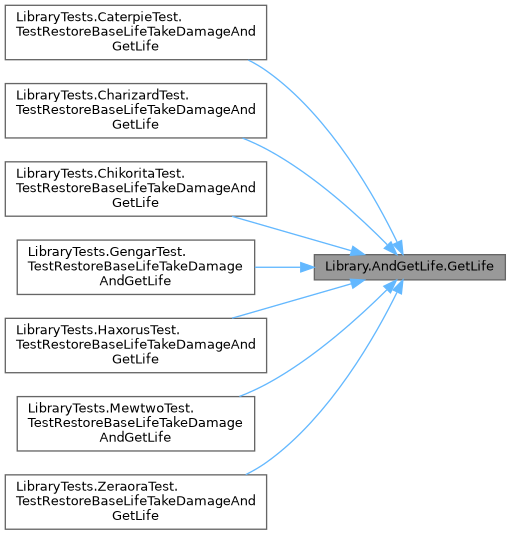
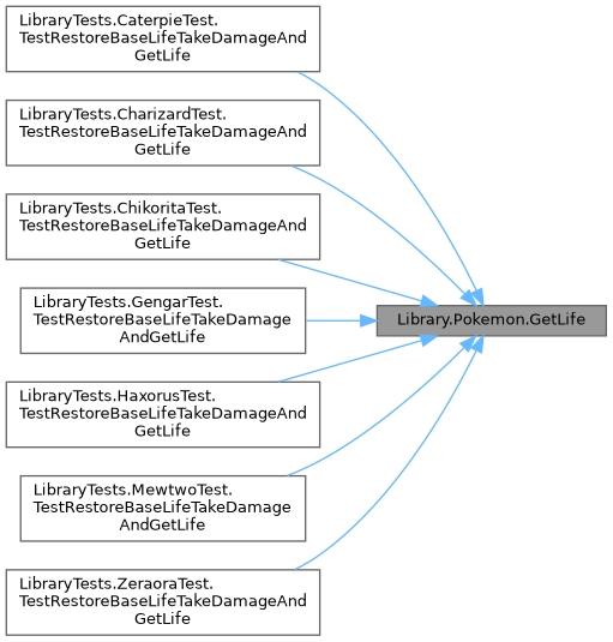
  digraph {
    rankdir=RL
    node [color=grey40 fillcolor=white fontname=Helvetica fontsize=10 shape=box style=filled]
    edge [color=steelblue1 dir=back fontname=Helvetica fontsize=10 labelfontname=Helvetica labelfontsize=10 style=solid]
-   n1 [color=gray40 fillcolor=grey60 fontcolor=black height=0.2 label="Library.AndGetLife.GetLife" width=0.4]
+   n1 [color=gray40 fillcolor=grey60 fontcolor=black height=0.2 label="Library.Pokemon.GetLife" width=0.4]
    n2 [height=0.2 label="LibraryTests.CaterpieTest.\lTestRestoreBaseLifeTakeDamageAnd\lGetLife" width=0.4]
    n3 [height=0.2 label="LibraryTests.CharizardTest.\lTestRestoreBaseLifeTakeDamageAnd\lGetLife" width=0.4]
    n4 [height=0.2 label="LibraryTests.ChikoritaTest.\lTestRestoreBaseLifeTakeDamageAnd\lGetLife" width=0.4]
    n5 [height=0.2 label="LibraryTests.GengarTest.\lTestRestoreBaseLifeTakeDamage\lAndGetLife" width=0.4]
    n6 [height=0.2 label="LibraryTests.HaxorusTest.\lTestRestoreBaseLifeTakeDamageAnd\lGetLife" width=0.4]
    n7 [height=0.2 label="LibraryTests.MewtwoTest.\lTestRestoreBaseLifeTakeDamage\lAndGetLife" width=0.4]
    n8 [height=0.2 label="LibraryTests.ZeraoraTest.\lTestRestoreBaseLifeTakeDamageAnd\lGetLife" width=0.4]
    n1 -> n2
    n1 -> n3
    n1 -> n4
    n1 -> n5
    n1 -> n6
    n1 -> n7
    n1 -> n8
  }
